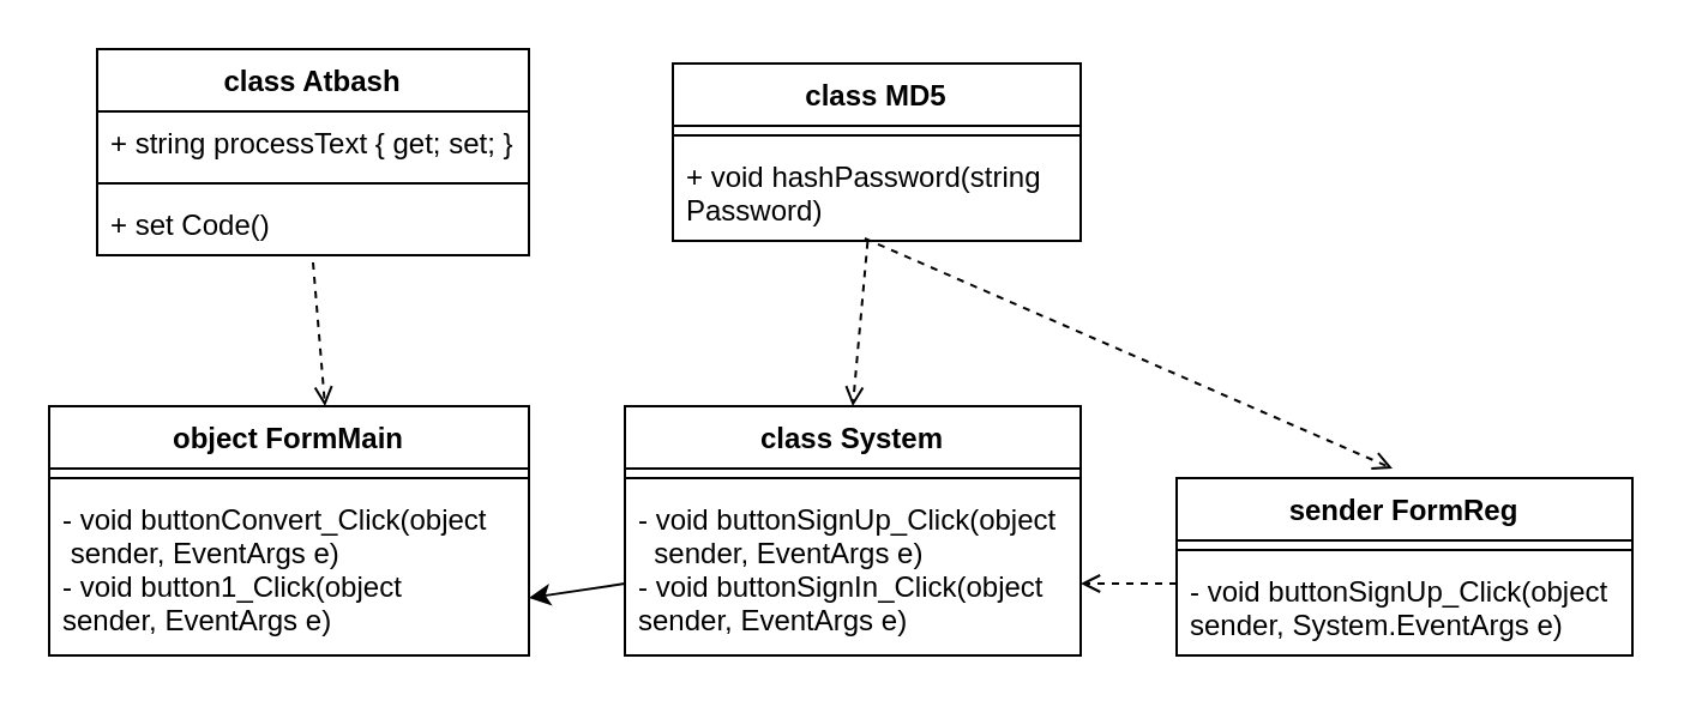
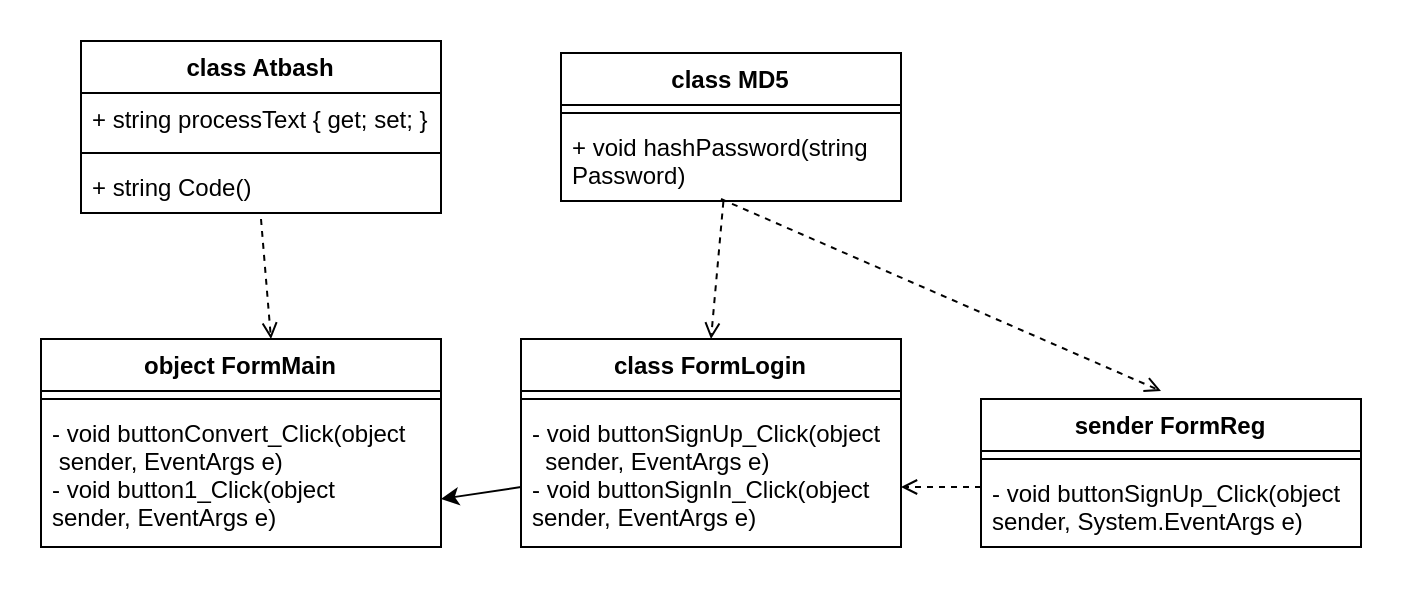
  <mxCell id="0" />
  <mxCell id="1" parent="0" />
  <mxCell id="2" value="" style="endArrow=open;html=1;rounded=0;entryX=0.5;entryY=0;entryDx=0;entryDy=0;exitX=0.507;exitY=1.038;exitDx=0;exitDy=0;exitPerimeter=0;dashed=1;endFill=0;" edge="1" parent="1"><mxGeometry width="50" height="50" relative="1" as="geometry"><mxPoint x="361.19" y="100.292" as="sourcePoint" /><mxPoint x="355" y="169" as="targetPoint" /></mxGeometry></mxCell>
  <mxCell id="3" value="" style="endArrow=open;html=1;rounded=0;entryX=0.5;entryY=0;entryDx=0;entryDy=0;dashed=1;endFill=0;exitX=0.5;exitY=1;exitDx=0;exitDy=0;exitPerimeter=0;" edge="1" parent="1"><mxGeometry width="50" height="50" relative="1" as="geometry"><mxPoint x="360" y="99" as="sourcePoint" /><mxPoint x="580" y="195" as="targetPoint" /></mxGeometry></mxCell>
  <mxCell id="4" value="" style="endArrow=open;html=1;rounded=0;entryX=1;entryY=0.5;entryDx=0;entryDy=0;dashed=1;endFill=0;exitX=0;exitY=0.5;exitDx=0;exitDy=0;" edge="1" parent="1"><mxGeometry width="50" height="50" relative="1" as="geometry"><mxPoint x="490" y="243" as="sourcePoint" /><mxPoint x="450" y="243" as="targetPoint" /></mxGeometry></mxCell>
  <mxCell id="5" value="" style="endArrow=classic;html=1;rounded=0;entryX=1;entryY=0.5;entryDx=0;entryDy=0;exitX=0;exitY=0.5;exitDx=0;exitDy=0;" edge="1" parent="1"><mxGeometry width="50" height="50" relative="1" as="geometry"><mxPoint x="260" y="243" as="sourcePoint" /><mxPoint x="220" y="249" as="targetPoint" /></mxGeometry></mxCell>
  <mxCell id="6" value="class Atbash" style="swimlane;fontStyle=1;align=center;verticalAlign=top;childLayout=stackLayout;horizontal=1;startSize=26;horizontalStack=0;resizeParent=1;resizeParentMax=0;resizeLast=0;collapsible=1;marginBottom=0;" vertex="1" parent="1"><mxGeometry x="40" y="20" width="180" height="86" as="geometry" /></mxCell>
  <mxCell id="7" value="+ string processText { get; set; }" style="text;strokeColor=none;fillColor=none;align=left;verticalAlign=top;spacingLeft=4;spacingRight=4;overflow=hidden;rotatable=0;points=[[0,0.5],[1,0.5]];portConstraint=eastwest;" vertex="1" parent="6"><mxGeometry y="26" width="180" height="26" as="geometry" /></mxCell>
  <mxCell id="8" value="" style="line;strokeWidth=1;fillColor=none;align=left;verticalAlign=middle;spacingTop=-1;spacingLeft=3;spacingRight=3;rotatable=0;labelPosition=right;points=[];portConstraint=eastwest;strokeColor=inherit;" vertex="1" parent="6"><mxGeometry y="52" width="180" height="8" as="geometry" /></mxCell>
- <mxCell id="9" value="+ set Code()" style="text;strokeColor=none;fillColor=none;align=left;verticalAlign=top;spacingLeft=4;spacingRight=4;overflow=hidden;rotatable=0;points=[[0,0.5],[1,0.5]];portConstraint=eastwest;" vertex="1" parent="6"><mxGeometry y="60" width="180" height="26" as="geometry" /></mxCell>
+ <mxCell id="9" value="+ string Code()" style="text;strokeColor=none;fillColor=none;align=left;verticalAlign=top;spacingLeft=4;spacingRight=4;overflow=hidden;rotatable=0;points=[[0,0.5],[1,0.5]];portConstraint=eastwest;" vertex="1" parent="6"><mxGeometry y="60" width="180" height="26" as="geometry" /></mxCell>
  <mxCell id="10" value="" style="endArrow=open;html=1;rounded=0;entryX=0.5;entryY=0;entryDx=0;entryDy=0;dashed=1;endFill=0;" edge="1" parent="1"><mxGeometry width="50" height="50" relative="1" as="geometry"><mxPoint x="130" y="109" as="sourcePoint" /><mxPoint x="135" y="169" as="targetPoint" /></mxGeometry></mxCell>
  <mxCell id="11" value="class MD5" style="swimlane;fontStyle=1;align=center;verticalAlign=top;childLayout=stackLayout;horizontal=1;startSize=26;horizontalStack=0;resizeParent=1;resizeParentMax=0;resizeLast=0;collapsible=1;marginBottom=0;" vertex="1" parent="1"><mxGeometry x="280" y="26" width="170" height="74" as="geometry" /></mxCell>
  <mxCell id="12" value="" style="line;strokeWidth=1;fillColor=none;align=left;verticalAlign=middle;spacingTop=-1;spacingLeft=3;spacingRight=3;rotatable=0;labelPosition=right;points=[];portConstraint=eastwest;strokeColor=inherit;" vertex="1" parent="11"><mxGeometry y="26" width="170" height="8" as="geometry" /></mxCell>
  <mxCell id="13" value="+ void hashPassword(string &#10;Password)" style="text;strokeColor=none;fillColor=none;align=left;verticalAlign=top;spacingLeft=4;spacingRight=4;overflow=hidden;rotatable=0;points=[[0,0.5],[1,0.5]];portConstraint=eastwest;" vertex="1" parent="11"><mxGeometry y="34" width="170" height="40" as="geometry" /></mxCell>
  <mxCell id="14" value="sender FormReg" style="swimlane;fontStyle=1;align=center;verticalAlign=top;childLayout=stackLayout;horizontal=1;startSize=26;horizontalStack=0;resizeParent=1;resizeParentMax=0;resizeLast=0;collapsible=1;marginBottom=0;" vertex="1" parent="1"><mxGeometry x="490" y="199" width="190" height="74" as="geometry" /></mxCell>
  <mxCell id="15" value="" style="line;strokeWidth=1;fillColor=none;align=left;verticalAlign=middle;spacingTop=-1;spacingLeft=3;spacingRight=3;rotatable=0;labelPosition=right;points=[];portConstraint=eastwest;strokeColor=inherit;" vertex="1" parent="14"><mxGeometry y="26" width="190" height="8" as="geometry" /></mxCell>
  <mxCell id="16" value="- void buttonSignUp_Click(object&#10;sender, System.EventArgs e)" style="text;strokeColor=none;fillColor=none;align=left;verticalAlign=top;spacingLeft=4;spacingRight=4;overflow=hidden;rotatable=0;points=[[0,0.5],[1,0.5]];portConstraint=eastwest;" vertex="1" parent="14"><mxGeometry y="34" width="190" height="40" as="geometry" /></mxCell>
- <mxCell id="17" value="class System" style="swimlane;fontStyle=1;align=center;verticalAlign=top;childLayout=stackLayout;horizontal=1;startSize=26;horizontalStack=0;resizeParent=1;resizeParentMax=0;resizeLast=0;collapsible=1;marginBottom=0;" vertex="1" parent="1"><mxGeometry x="260" y="169" width="190" height="104" as="geometry" /></mxCell>
+ <mxCell id="17" value="class FormLogin" style="swimlane;fontStyle=1;align=center;verticalAlign=top;childLayout=stackLayout;horizontal=1;startSize=26;horizontalStack=0;resizeParent=1;resizeParentMax=0;resizeLast=0;collapsible=1;marginBottom=0;" vertex="1" parent="1"><mxGeometry x="260" y="169" width="190" height="104" as="geometry" /></mxCell>
  <mxCell id="18" value="" style="line;strokeWidth=1;fillColor=none;align=left;verticalAlign=middle;spacingTop=-1;spacingLeft=3;spacingRight=3;rotatable=0;labelPosition=right;points=[];portConstraint=eastwest;strokeColor=inherit;" vertex="1" parent="17"><mxGeometry y="26" width="190" height="8" as="geometry" /></mxCell>
  <mxCell id="19" value="- void buttonSignUp_Click(object&#10;  sender, EventArgs e)&#10;- void buttonSignIn_Click(object&#10;sender, EventArgs e)" style="text;strokeColor=none;fillColor=none;align=left;verticalAlign=top;spacingLeft=4;spacingRight=4;overflow=hidden;rotatable=0;points=[[0,0.5],[1,0.5]];portConstraint=eastwest;" vertex="1" parent="17"><mxGeometry y="34" width="190" height="70" as="geometry" /></mxCell>
  <mxCell id="20" value="object FormMain" style="swimlane;fontStyle=1;align=center;verticalAlign=top;childLayout=stackLayout;horizontal=1;startSize=26;horizontalStack=0;resizeParent=1;resizeParentMax=0;resizeLast=0;collapsible=1;marginBottom=0;" vertex="1" parent="1"><mxGeometry x="20" y="169" width="200" height="104" as="geometry" /></mxCell>
  <mxCell id="21" value="" style="line;strokeWidth=1;fillColor=none;align=left;verticalAlign=middle;spacingTop=-1;spacingLeft=3;spacingRight=3;rotatable=0;labelPosition=right;points=[];portConstraint=eastwest;strokeColor=inherit;" vertex="1" parent="20"><mxGeometry y="26" width="200" height="8" as="geometry" /></mxCell>
  <mxCell id="22" value="- void buttonConvert_Click(object&#10; sender, EventArgs e)&#10;- void button1_Click(object&#10;sender, EventArgs e)" style="text;strokeColor=none;fillColor=none;align=left;verticalAlign=top;spacingLeft=4;spacingRight=4;overflow=hidden;rotatable=0;points=[[0,0.5],[1,0.5]];portConstraint=eastwest;" vertex="1" parent="20"><mxGeometry y="34" width="200" height="70" as="geometry" /></mxCell>
